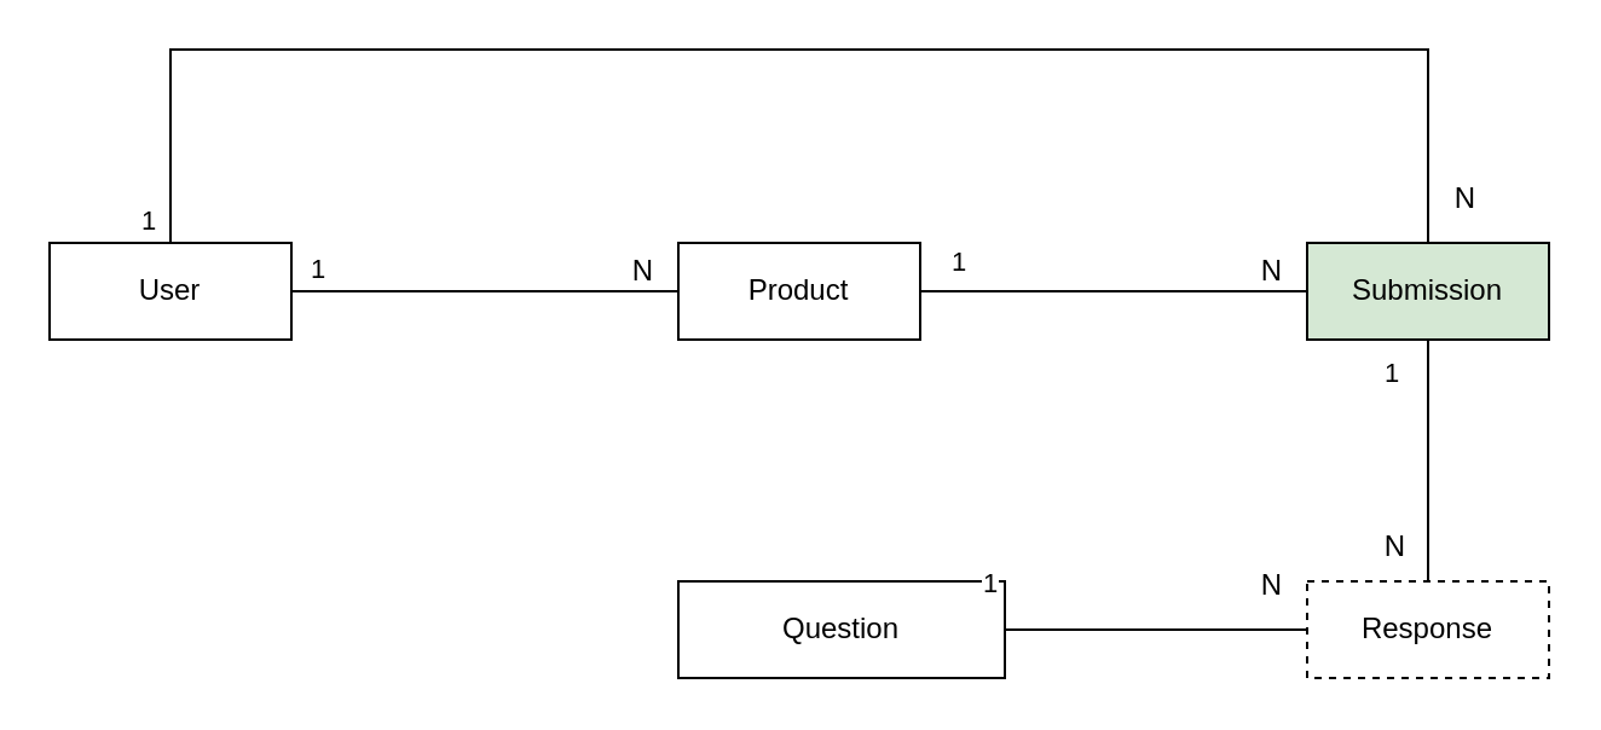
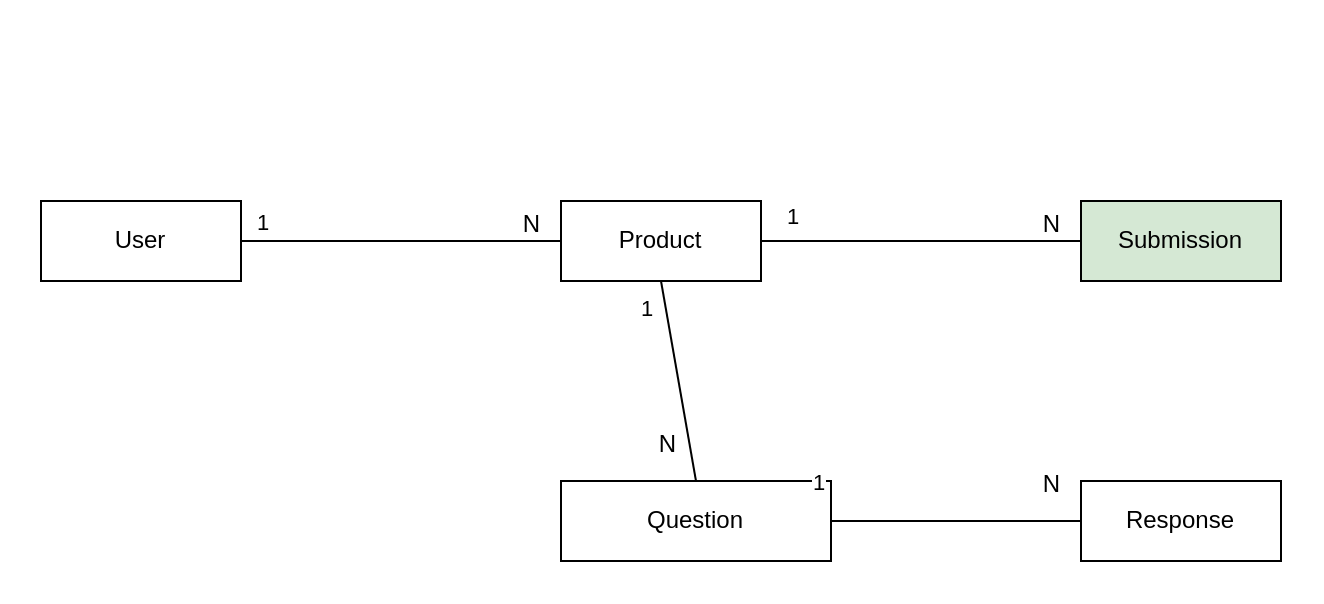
  <mxCell id="0" />
  <mxCell id="1" parent="0" />
  <mxCell id="2" value="User" style="whiteSpace=wrap;html=1;align=center;" vertex="1" parent="1"><mxGeometry x="20" y="100" width="100" height="40" as="geometry" /></mxCell>
  <mxCell id="3" value="Product" style="whiteSpace=wrap;html=1;align=center;" vertex="1" parent="1"><mxGeometry x="280" y="100" width="100" height="40" as="geometry" /></mxCell>
  <mxCell id="4" value="" style="endArrow=none;html=1;rounded=0;" edge="1" parent="1"><mxGeometry relative="1" as="geometry"><mxPoint x="120" y="120" as="sourcePoint" /><mxPoint x="280" y="120" as="targetPoint" /></mxGeometry></mxCell>
  <mxCell id="5" value="N" style="resizable=0;html=1;align=right;verticalAlign=bottom;" connectable="0" vertex="1" parent="4"><mxGeometry x="1" relative="1" as="geometry"><mxPoint x="-10" as="offset" /></mxGeometry></mxCell>
  <mxCell id="6" value="1" style="edgeLabel;html=1;align=center;verticalAlign=middle;resizable=0;points=[];" vertex="1" connectable="0" parent="4"><mxGeometry x="0.163" y="-1" relative="1" as="geometry"><mxPoint x="-83" y="-11" as="offset" /></mxGeometry></mxCell>
  <mxCell id="7" value="Question" style="whiteSpace=wrap;html=1;align=center;" vertex="1" parent="1"><mxGeometry x="280" y="240" width="135" height="40" as="geometry" /></mxCell>
+ <mxCell id="8" value="" style="endArrow=none;html=1;rounded=0;exitX=0.5;exitY=1;exitDx=0;exitDy=0;entryX=0.5;entryY=0;entryDx=0;entryDy=0;" edge="1" parent="1" source="3" target="7"><mxGeometry relative="1" as="geometry"><mxPoint x="190" y="230" as="sourcePoint" /><mxPoint x="350" y="230" as="targetPoint" /></mxGeometry></mxCell>
+ <mxCell id="9" value="N" style="resizable=0;html=1;align=right;verticalAlign=bottom;" connectable="0" vertex="1" parent="8"><mxGeometry x="1" relative="1" as="geometry"><mxPoint x="-10" y="-10" as="offset" /></mxGeometry></mxCell>
+ <mxCell id="10" value="1" style="edgeLabel;html=1;align=center;verticalAlign=middle;resizable=0;points=[];" vertex="1" connectable="0" parent="8"><mxGeometry relative="1" as="geometry"><mxPoint x="-16" y="-37" as="offset" /></mxGeometry></mxCell>
  <mxCell id="11" value="Submission" style="whiteSpace=wrap;html=1;align=center;fillColor=#d5e8d4;" vertex="1" parent="1"><mxGeometry x="540" y="100" width="100" height="40" as="geometry" /></mxCell>
  <mxCell id="12" value="" style="endArrow=none;html=1;rounded=0;entryX=1;entryY=0.5;entryDx=0;entryDy=0;exitX=0;exitY=0.5;exitDx=0;exitDy=0;" edge="1" parent="1" source="11" target="3"><mxGeometry relative="1" as="geometry"><mxPoint x="400" y="210" as="sourcePoint" /><mxPoint x="560" y="210" as="targetPoint" /></mxGeometry></mxCell>
  <mxCell id="13" value="N" style="resizable=0;html=1;align=right;verticalAlign=bottom;" connectable="0" vertex="1" parent="12"><mxGeometry x="1" relative="1" as="geometry"><mxPoint x="150" as="offset" /></mxGeometry></mxCell>
  <mxCell id="14" value="1" style="edgeLabel;html=1;align=center;verticalAlign=middle;resizable=0;points=[];" vertex="1" connectable="0" parent="12"><mxGeometry x="-0.138" relative="1" as="geometry"><mxPoint x="-76" y="-13" as="offset" /></mxGeometry></mxCell>
- <mxCell id="15" value="" style="endArrow=none;html=1;rounded=0;entryX=0.5;entryY=0;entryDx=0;entryDy=0;exitX=0.5;exitY=0;exitDx=0;exitDy=0;" edge="1" parent="1" source="11" target="2"><mxGeometry relative="1" as="geometry"><mxPoint x="414" y="20" as="sourcePoint" /><mxPoint x="254" y="20" as="targetPoint" /><Array as="points"><mxPoint x="590" y="20" /><mxPoint x="70" y="20" /></Array></mxGeometry></mxCell>
- <mxCell id="16" value="N" style="resizable=0;html=1;align=right;verticalAlign=bottom;" connectable="0" vertex="1" parent="15"><mxGeometry x="1" relative="1" as="geometry"><mxPoint x="540" y="-10" as="offset" /></mxGeometry></mxCell>
- <mxCell id="17" value="1" style="edgeLabel;html=1;align=center;verticalAlign=middle;resizable=0;points=[];" vertex="1" connectable="0" parent="15"><mxGeometry x="-0.138" relative="1" as="geometry"><mxPoint x="-317" y="70" as="offset" /></mxGeometry></mxCell>
- <mxCell id="18" value="Response" style="whiteSpace=wrap;html=1;align=center;dashed=1;" vertex="1" parent="1"><mxGeometry x="540" y="240" width="100" height="40" as="geometry" /></mxCell>
+ <mxCell id="18" value="Response" style="whiteSpace=wrap;html=1;align=center;" vertex="1" parent="1"><mxGeometry x="540" y="240" width="100" height="40" as="geometry" /></mxCell>
  <mxCell id="19" value="" style="endArrow=none;html=1;rounded=0;exitX=1;exitY=0.5;exitDx=0;exitDy=0;entryX=0;entryY=0.5;entryDx=0;entryDy=0;" edge="1" parent="1" source="7" target="18"><mxGeometry relative="1" as="geometry"><mxPoint x="329.5" y="280" as="sourcePoint" /><mxPoint x="329.5" y="380" as="targetPoint" /></mxGeometry></mxCell>
  <mxCell id="20" value="N" style="resizable=0;html=1;align=right;verticalAlign=bottom;" connectable="0" vertex="1" parent="19"><mxGeometry x="1" relative="1" as="geometry"><mxPoint x="-10" y="-10" as="offset" /></mxGeometry></mxCell>
  <mxCell id="21" value="1" style="edgeLabel;html=1;align=center;verticalAlign=middle;resizable=0;points=[];" vertex="1" connectable="0" parent="19"><mxGeometry relative="1" as="geometry"><mxPoint x="-70" y="-20" as="offset" /></mxGeometry></mxCell>
- <mxCell id="22" value="" style="endArrow=none;html=1;rounded=0;exitX=0.5;exitY=0;exitDx=0;exitDy=0;entryX=0.5;entryY=1;entryDx=0;entryDy=0;" edge="1" parent="1" source="18" target="11"><mxGeometry relative="1" as="geometry"><mxPoint x="340" y="150" as="sourcePoint" /><mxPoint x="340" y="250" as="targetPoint" /></mxGeometry></mxCell>
- <mxCell id="23" value="N" style="resizable=0;html=1;align=right;verticalAlign=bottom;" connectable="0" vertex="1" parent="22"><mxGeometry x="1" relative="1" as="geometry"><mxPoint x="-9" y="94" as="offset" /></mxGeometry></mxCell>
- <mxCell id="24" value="1" style="edgeLabel;html=1;align=center;verticalAlign=middle;resizable=0;points=[];" vertex="1" connectable="0" parent="22"><mxGeometry relative="1" as="geometry"><mxPoint x="-16" y="-37" as="offset" /></mxGeometry></mxCell>
